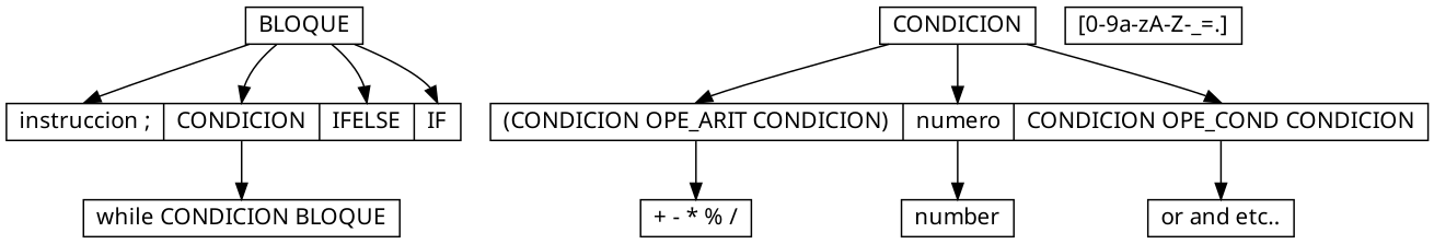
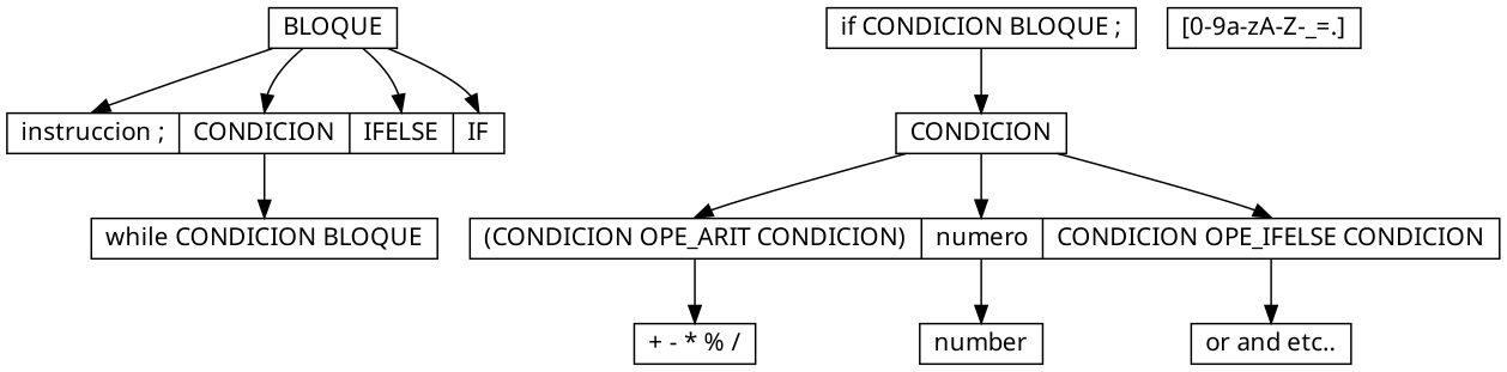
  digraph {
    fontname="Noto Sans"
    node [fontname="Noto Sans" shape=record]
    edge [fontname="Noto Sans" headport=f1 tailport=f1]
    n1 [height=.1 label="<f1> BLOQUE"]
    n2 [height=.1 label="<f0> instruccion ; |<f1> CONDICION |<f3> IFELSE |<f4> IF"]
    n3 [height=.1 label="<f1> while CONDICION  BLOQUE"]
+   n4 [height=.1 label="<f1> if CONDICION BLOQUE ;"]
    n5 [height=.1 label="<f1> CONDICION"]
-   n6 [height=.1 label="<f0> (CONDICION OPE_ARIT CONDICION) |<f1> numero|<f2> CONDICION OPE_COND CONDICION"]
+   n6 [height=.1 label="<f0> (CONDICION OPE_ARIT CONDICION) |<f1> numero|<f2> CONDICION OPE_IFELSE CONDICION"]
    n7 [height=.1 label="<f1> +  -  *  %  /"]
    n8 [height=.1 label="<f1> or and etc.."]
    n9 [height=.1 label="<f1> number"]
    n10 [height=.1 label="<f1> [0-9a-zA-Z-_=.]"]
    n1 -> n2 [headport=f0 tailport=f2]
    n1 -> n2 [tailport=f2]
    n1 -> n2 [headport=f3 tailport=f2]
    n1 -> n2 [headport=f4 tailport=f2]
    n2 -> n3 [headport=f0]
+   n4 -> n5
    n5 -> n6 [headport=f0]
    n5 -> n6
    n5 -> n6 [headport=f2]
    n6 -> n7 [tailport=f0]
    n6 -> n8 [tailport=f2]
    n6 -> n9
  }
